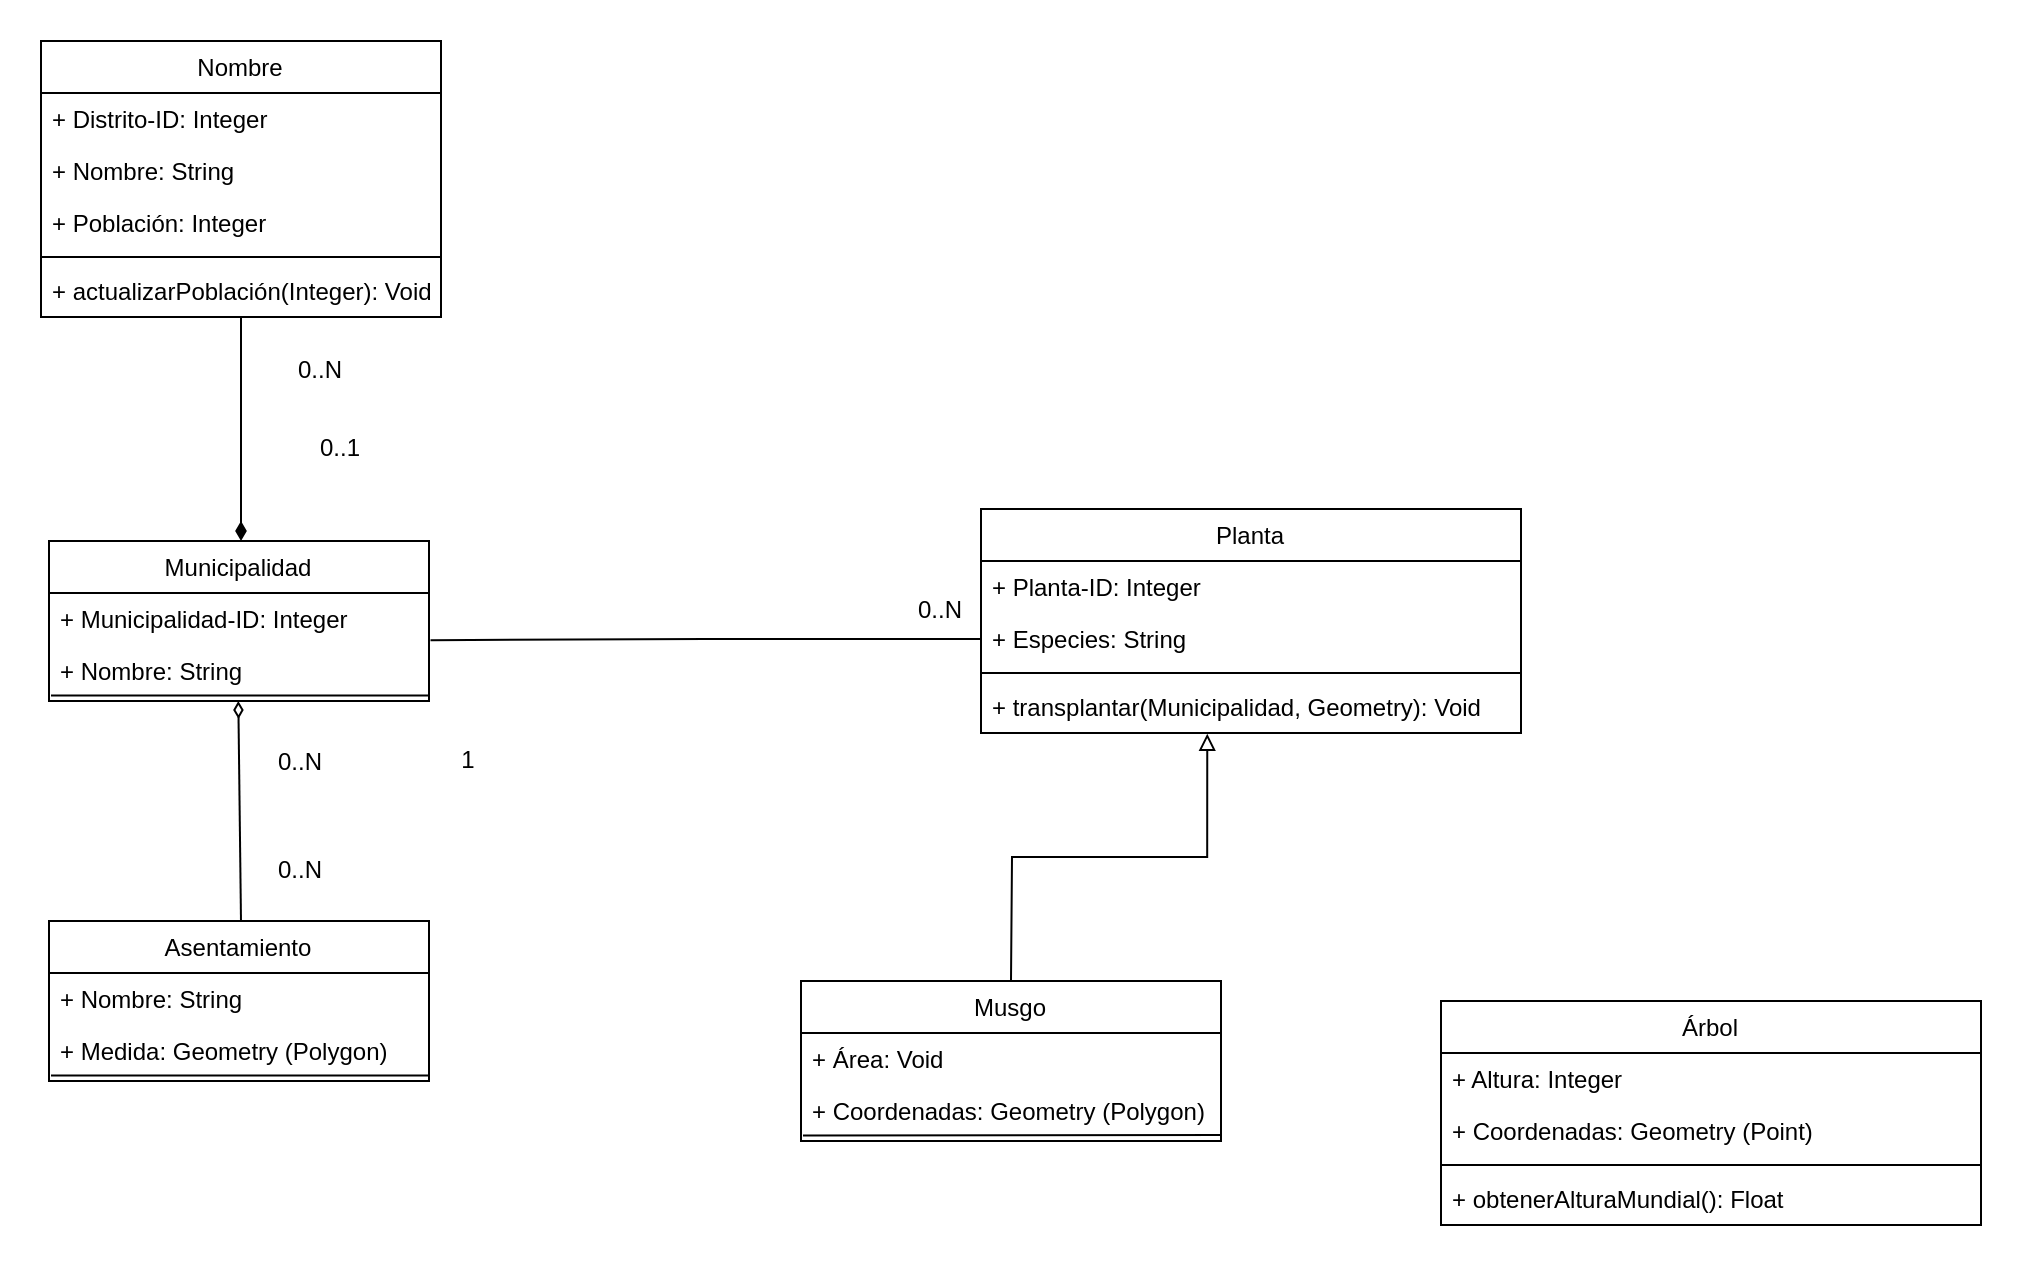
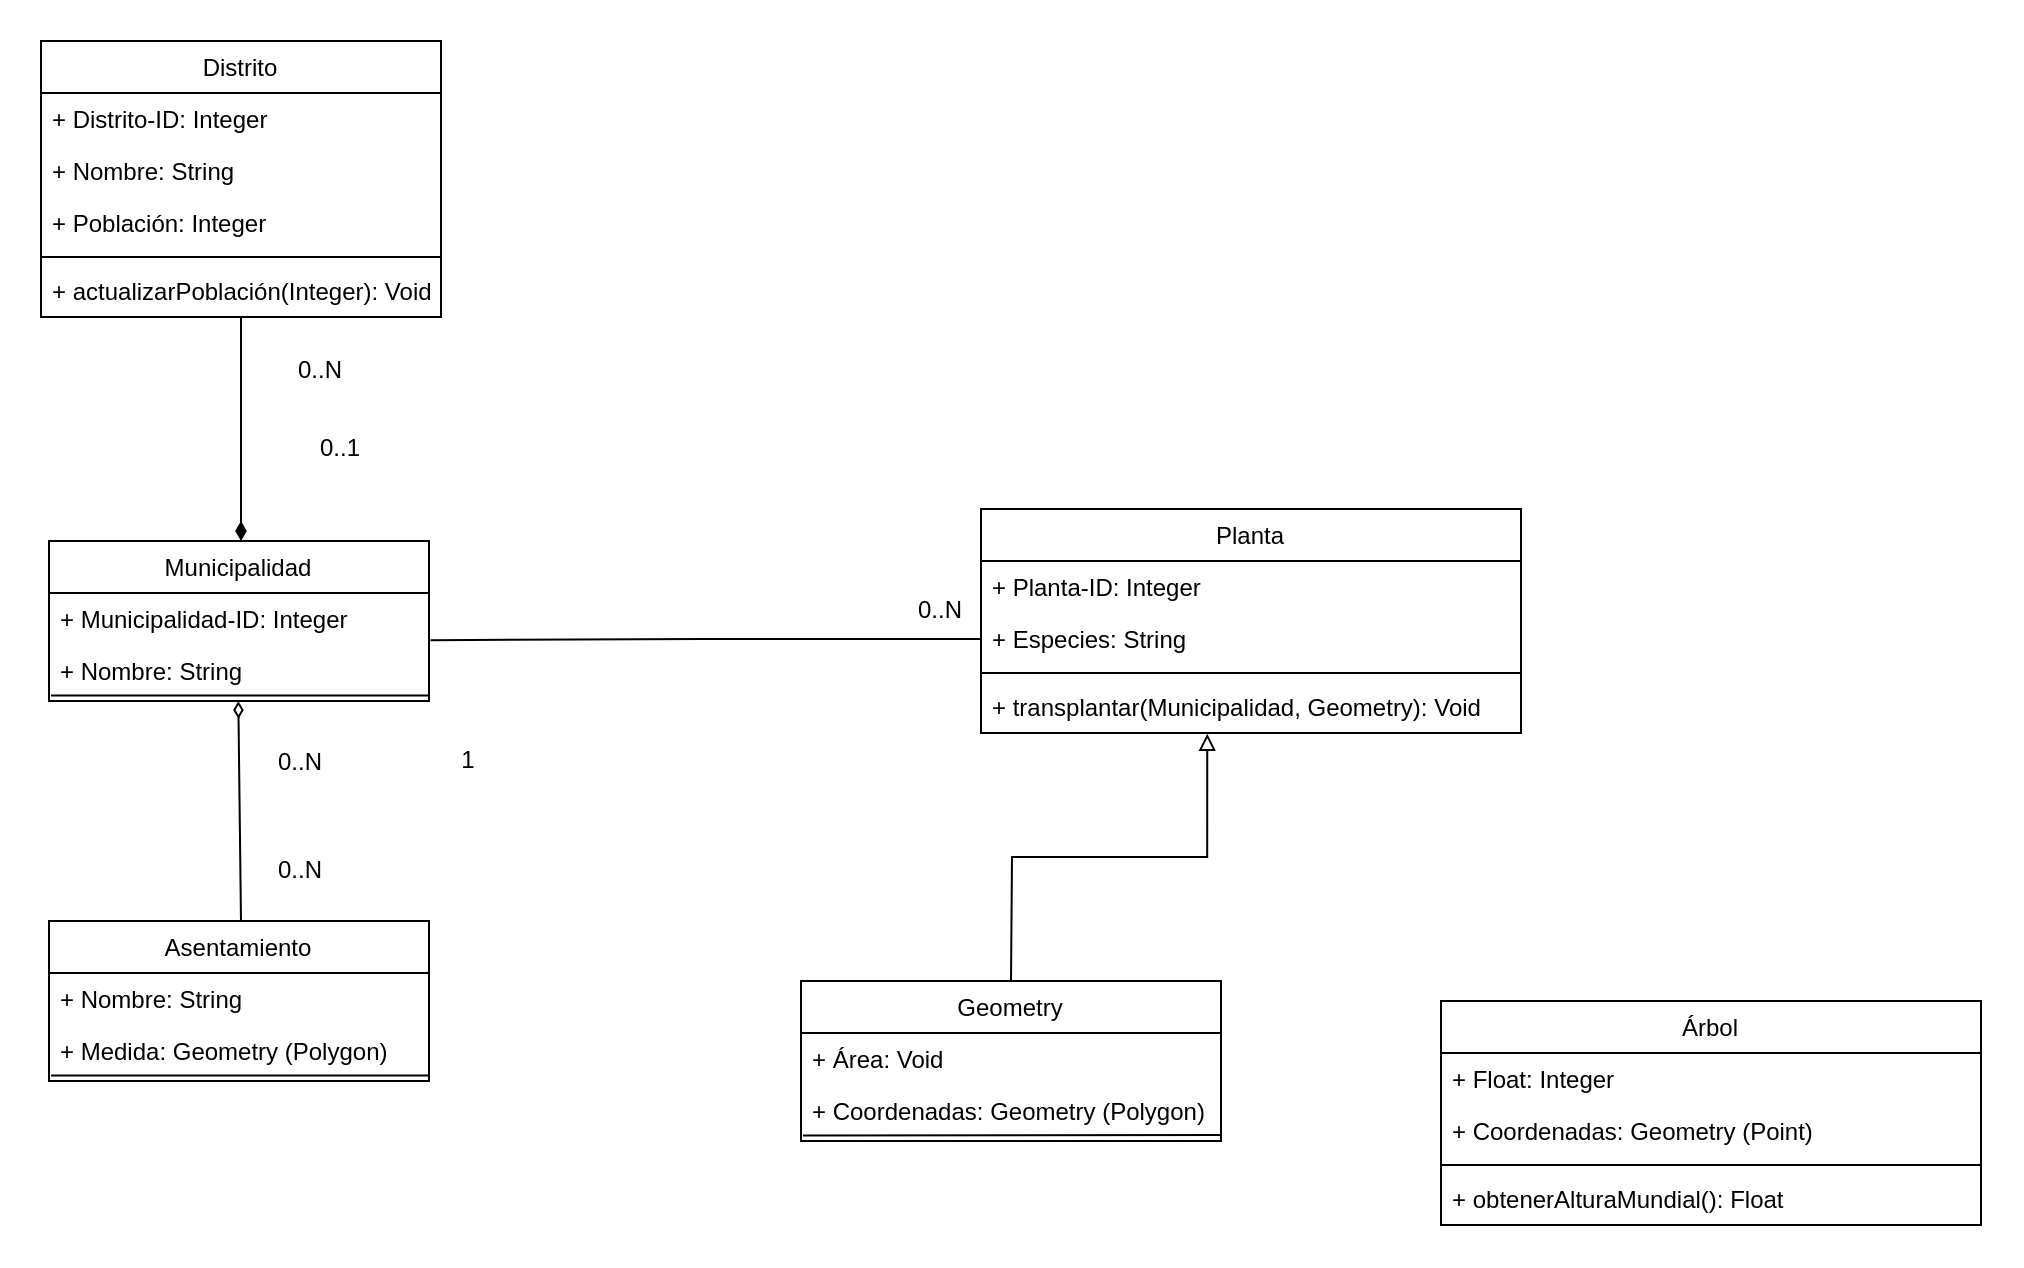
  <mxCell id="0" />
  <mxCell id="1" parent="0" />
- <mxCell id="2" value="Nombre" style="swimlane;fontStyle=0;align=center;verticalAlign=top;childLayout=stackLayout;horizontal=1;startSize=26;horizontalStack=0;resizeParent=1;resizeLast=0;collapsible=1;marginBottom=0;rounded=0;shadow=0;strokeWidth=1;" parent="1" vertex="1"><mxGeometry x="20" y="20" width="200" height="138" as="geometry"><mxRectangle x="230" y="140" width="160" height="26" as="alternateBounds" /></mxGeometry></mxCell>
+ <mxCell id="2" value="Distrito" style="swimlane;fontStyle=0;align=center;verticalAlign=top;childLayout=stackLayout;horizontal=1;startSize=26;horizontalStack=0;resizeParent=1;resizeLast=0;collapsible=1;marginBottom=0;rounded=0;shadow=0;strokeWidth=1;" parent="1" vertex="1"><mxGeometry x="20" y="20" width="200" height="138" as="geometry"><mxRectangle x="230" y="140" width="160" height="26" as="alternateBounds" /></mxGeometry></mxCell>
  <mxCell id="3" value="+ Distrito-ID: Integer" style="text;align=left;verticalAlign=top;spacingLeft=4;spacingRight=4;overflow=hidden;rotatable=0;points=[[0,0.5],[1,0.5]];portConstraint=eastwest;" parent="2" vertex="1"><mxGeometry y="26" width="200" height="26" as="geometry" /></mxCell>
  <mxCell id="4" value="+ Nombre: String" style="text;align=left;verticalAlign=top;spacingLeft=4;spacingRight=4;overflow=hidden;rotatable=0;points=[[0,0.5],[1,0.5]];portConstraint=eastwest;rounded=0;shadow=0;html=0;" parent="2" vertex="1"><mxGeometry y="52" width="200" height="26" as="geometry" /></mxCell>
  <mxCell id="5" value="+ Población: Integer" style="text;align=left;verticalAlign=top;spacingLeft=4;spacingRight=4;overflow=hidden;rotatable=0;points=[[0,0.5],[1,0.5]];portConstraint=eastwest;rounded=0;shadow=0;html=0;" parent="2" vertex="1"><mxGeometry y="78" width="200" height="26" as="geometry" /></mxCell>
  <mxCell id="6" value="" style="line;html=1;strokeWidth=1;align=left;verticalAlign=middle;spacingTop=-1;spacingLeft=3;spacingRight=3;rotatable=0;labelPosition=right;points=[];portConstraint=eastwest;" parent="2" vertex="1"><mxGeometry y="104" width="200" height="8" as="geometry" /></mxCell>
  <mxCell id="7" value="+ actualizarPoblación(Integer): Void" style="text;align=left;verticalAlign=top;spacingLeft=4;spacingRight=4;overflow=hidden;rotatable=0;points=[[0,0.5],[1,0.5]];portConstraint=eastwest;" parent="2" vertex="1"><mxGeometry y="112" width="200" height="26" as="geometry" /></mxCell>
  <mxCell id="8" value="Municipalidad" style="swimlane;fontStyle=0;align=center;verticalAlign=top;childLayout=stackLayout;horizontal=1;startSize=26;horizontalStack=0;resizeParent=1;resizeLast=0;collapsible=1;marginBottom=0;rounded=0;shadow=0;strokeWidth=1;" parent="1" vertex="1"><mxGeometry x="24" y="270" width="190" height="80" as="geometry"><mxRectangle x="340" y="380" width="170" height="26" as="alternateBounds" /></mxGeometry></mxCell>
  <mxCell id="9" value="+ Municipalidad-ID: Integer" style="text;align=left;verticalAlign=top;spacingLeft=4;spacingRight=4;overflow=hidden;rotatable=0;points=[[0,0.5],[1,0.5]];portConstraint=eastwest;" vertex="1" parent="8"><mxGeometry y="26" width="190" height="26" as="geometry" /></mxCell>
  <mxCell id="10" value="+ Nombre: String" style="text;align=left;verticalAlign=top;spacingLeft=4;spacingRight=4;overflow=hidden;rotatable=0;points=[[0,0.5],[1,0.5]];portConstraint=eastwest;" parent="8" vertex="1"><mxGeometry y="52" width="190" height="26" as="geometry" /></mxCell>
  <mxCell id="11" value="" style="endArrow=none;html=1;rounded=0;" edge="1" parent="8"><mxGeometry width="50" height="50" relative="1" as="geometry"><mxPoint x="1" y="77.31" as="sourcePoint" /><mxPoint x="190" y="77.31" as="targetPoint" /></mxGeometry></mxCell>
  <mxCell id="12" value="" style="endArrow=none;html=1;rounded=0;startArrow=diamondThin;startFill=1;strokeWidth=1;endFill=0;targetPerimeterSpacing=7;endSize=7;sourcePerimeterSpacing=7;startSize=7;" edge="1" parent="1"><mxGeometry width="50" height="50" relative="1" as="geometry"><mxPoint x="120" y="270" as="sourcePoint" /><mxPoint x="120" y="158" as="targetPoint" /></mxGeometry></mxCell>
  <mxCell id="13" value="Asentamiento" style="swimlane;fontStyle=0;align=center;verticalAlign=top;childLayout=stackLayout;horizontal=1;startSize=26;horizontalStack=0;resizeParent=1;resizeLast=0;collapsible=1;marginBottom=0;rounded=0;shadow=0;strokeWidth=1;" vertex="1" parent="1"><mxGeometry x="24" y="460" width="190" height="80" as="geometry"><mxRectangle x="340" y="380" width="170" height="26" as="alternateBounds" /></mxGeometry></mxCell>
  <mxCell id="14" value="+ Nombre: String" style="text;align=left;verticalAlign=top;spacingLeft=4;spacingRight=4;overflow=hidden;rotatable=0;points=[[0,0.5],[1,0.5]];portConstraint=eastwest;" vertex="1" parent="13"><mxGeometry y="26" width="190" height="26" as="geometry" /></mxCell>
  <mxCell id="15" value="" style="endArrow=none;html=1;rounded=0;" edge="1" parent="13"><mxGeometry width="50" height="50" relative="1" as="geometry"><mxPoint x="1" y="77.31" as="sourcePoint" /><mxPoint x="190" y="77.31" as="targetPoint" /></mxGeometry></mxCell>
  <mxCell id="16" value="+ Medida: Geometry (Polygon)" style="text;align=left;verticalAlign=top;spacingLeft=4;spacingRight=4;overflow=hidden;rotatable=0;points=[[0,0.5],[1,0.5]];portConstraint=eastwest;" vertex="1" parent="13"><mxGeometry y="52" width="190" height="26" as="geometry" /></mxCell>
  <mxCell id="17" value="" style="endArrow=diamondThin;html=1;rounded=0;startArrow=none;startFill=0;endFill=0;jumpSize=6;" edge="1" parent="1"><mxGeometry width="50" height="50" relative="1" as="geometry"><mxPoint x="120" y="460" as="sourcePoint" /><mxPoint x="118.66" y="350" as="targetPoint" /></mxGeometry></mxCell>
  <mxCell id="18" value="Planta" style="swimlane;fontStyle=0;align=center;verticalAlign=top;childLayout=stackLayout;horizontal=1;startSize=26;horizontalStack=0;resizeParent=1;resizeLast=0;collapsible=1;marginBottom=0;rounded=0;shadow=0;strokeWidth=1;" vertex="1" parent="1"><mxGeometry x="490" y="254" width="270" height="112" as="geometry"><mxRectangle x="230" y="140" width="160" height="26" as="alternateBounds" /></mxGeometry></mxCell>
  <mxCell id="19" value="+ Planta-ID: Integer" style="text;align=left;verticalAlign=top;spacingLeft=4;spacingRight=4;overflow=hidden;rotatable=0;points=[[0,0.5],[1,0.5]];portConstraint=eastwest;" vertex="1" parent="18"><mxGeometry y="26" width="270" height="26" as="geometry" /></mxCell>
  <mxCell id="20" value="+ Especies: String" style="text;align=left;verticalAlign=top;spacingLeft=4;spacingRight=4;overflow=hidden;rotatable=0;points=[[0,0.5],[1,0.5]];portConstraint=eastwest;rounded=0;shadow=0;html=0;" vertex="1" parent="18"><mxGeometry y="52" width="270" height="26" as="geometry" /></mxCell>
  <mxCell id="21" value="" style="line;html=1;strokeWidth=1;align=left;verticalAlign=middle;spacingTop=-1;spacingLeft=3;spacingRight=3;rotatable=0;labelPosition=right;points=[];portConstraint=eastwest;" vertex="1" parent="18"><mxGeometry y="78" width="270" height="8" as="geometry" /></mxCell>
  <mxCell id="22" value="+ transplantar(Municipalidad, Geometry): Void" style="text;align=left;verticalAlign=top;spacingLeft=4;spacingRight=4;overflow=hidden;rotatable=0;points=[[0,0.5],[1,0.5]];portConstraint=eastwest;" vertex="1" parent="18"><mxGeometry y="86" width="270" height="26" as="geometry" /></mxCell>
  <mxCell id="23" style="edgeStyle=orthogonalEdgeStyle;rounded=0;orthogonalLoop=1;jettySize=auto;html=1;entryX=1.004;entryY=-0.093;entryDx=0;entryDy=0;entryPerimeter=0;endArrow=none;endFill=0;" edge="1" parent="1" source="20" target="10"><mxGeometry relative="1" as="geometry" /></mxCell>
  <mxCell id="24" value="Árbol" style="swimlane;fontStyle=0;align=center;verticalAlign=top;childLayout=stackLayout;horizontal=1;startSize=26;horizontalStack=0;resizeParent=1;resizeLast=0;collapsible=1;marginBottom=0;rounded=0;shadow=0;strokeWidth=1;" vertex="1" parent="1"><mxGeometry x="720" y="500" width="270" height="112" as="geometry"><mxRectangle x="230" y="140" width="160" height="26" as="alternateBounds" /></mxGeometry></mxCell>
- <mxCell id="25" value="+ Altura: Integer" style="text;align=left;verticalAlign=top;spacingLeft=4;spacingRight=4;overflow=hidden;rotatable=0;points=[[0,0.5],[1,0.5]];portConstraint=eastwest;" vertex="1" parent="24"><mxGeometry y="26" width="270" height="26" as="geometry" /></mxCell>
+ <mxCell id="25" value="+ Float: Integer" style="text;align=left;verticalAlign=top;spacingLeft=4;spacingRight=4;overflow=hidden;rotatable=0;points=[[0,0.5],[1,0.5]];portConstraint=eastwest;" vertex="1" parent="24"><mxGeometry y="26" width="270" height="26" as="geometry" /></mxCell>
  <mxCell id="26" value="+ Coordenadas: Geometry (Point)" style="text;align=left;verticalAlign=top;spacingLeft=4;spacingRight=4;overflow=hidden;rotatable=0;points=[[0,0.5],[1,0.5]];portConstraint=eastwest;rounded=0;shadow=0;html=0;" vertex="1" parent="24"><mxGeometry y="52" width="270" height="26" as="geometry" /></mxCell>
  <mxCell id="27" value="" style="line;html=1;strokeWidth=1;align=left;verticalAlign=middle;spacingTop=-1;spacingLeft=3;spacingRight=3;rotatable=0;labelPosition=right;points=[];portConstraint=eastwest;" vertex="1" parent="24"><mxGeometry y="78" width="270" height="8" as="geometry" /></mxCell>
  <mxCell id="28" value="+ obtenerAlturaMundial(): Float" style="text;align=left;verticalAlign=top;spacingLeft=4;spacingRight=4;overflow=hidden;rotatable=0;points=[[0,0.5],[1,0.5]];portConstraint=eastwest;" vertex="1" parent="24"><mxGeometry y="86" width="270" height="26" as="geometry" /></mxCell>
- <mxCell id="29" value="Musgo" style="swimlane;fontStyle=0;align=center;verticalAlign=top;childLayout=stackLayout;horizontal=1;startSize=26;horizontalStack=0;resizeParent=1;resizeLast=0;collapsible=1;marginBottom=0;rounded=0;shadow=0;strokeWidth=1;" vertex="1" parent="1"><mxGeometry x="400" y="490" width="210" height="80" as="geometry"><mxRectangle x="340" y="380" width="170" height="26" as="alternateBounds" /></mxGeometry></mxCell>
+ <mxCell id="29" value="Geometry" style="swimlane;fontStyle=0;align=center;verticalAlign=top;childLayout=stackLayout;horizontal=1;startSize=26;horizontalStack=0;resizeParent=1;resizeLast=0;collapsible=1;marginBottom=0;rounded=0;shadow=0;strokeWidth=1;" vertex="1" parent="1"><mxGeometry x="400" y="490" width="210" height="80" as="geometry"><mxRectangle x="340" y="380" width="170" height="26" as="alternateBounds" /></mxGeometry></mxCell>
  <mxCell id="30" value="+ Área: Void" style="text;align=left;verticalAlign=top;spacingLeft=4;spacingRight=4;overflow=hidden;rotatable=0;points=[[0,0.5],[1,0.5]];portConstraint=eastwest;" vertex="1" parent="29"><mxGeometry y="26" width="210" height="26" as="geometry" /></mxCell>
  <mxCell id="31" value="" style="endArrow=none;html=1;rounded=0;" edge="1" parent="29"><mxGeometry width="50" height="50" relative="1" as="geometry"><mxPoint x="1" y="77.31" as="sourcePoint" /><mxPoint x="210" y="77" as="targetPoint" /></mxGeometry></mxCell>
  <mxCell id="32" value="+ Coordenadas: Geometry (Polygon)" style="text;align=left;verticalAlign=top;spacingLeft=4;spacingRight=4;overflow=hidden;rotatable=0;points=[[0,0.5],[1,0.5]];portConstraint=eastwest;" vertex="1" parent="29"><mxGeometry y="52" width="210" height="26" as="geometry" /></mxCell>
  <mxCell id="33" style="edgeStyle=orthogonalEdgeStyle;rounded=0;orthogonalLoop=1;jettySize=auto;html=1;entryX=0.419;entryY=1.013;entryDx=0;entryDy=0;entryPerimeter=0;endArrow=block;endFill=0;" edge="1" parent="1" target="22"><mxGeometry relative="1" as="geometry"><mxPoint x="505" y="490" as="sourcePoint" /></mxGeometry></mxCell>
  <mxCell id="34" value="0..N" style="text;html=1;align=center;verticalAlign=middle;whiteSpace=wrap;rounded=0;" vertex="1" parent="1"><mxGeometry x="120" y="366" width="60" height="30" as="geometry" /></mxCell>
  <mxCell id="35" value="0..N" style="text;html=1;align=center;verticalAlign=middle;whiteSpace=wrap;rounded=0;" vertex="1" parent="1"><mxGeometry x="120" y="420" width="60" height="30" as="geometry" /></mxCell>
  <mxCell id="36" value="0..N" style="text;html=1;align=center;verticalAlign=middle;whiteSpace=wrap;rounded=0;" vertex="1" parent="1"><mxGeometry x="130" y="170" width="60" height="30" as="geometry" /></mxCell>
  <mxCell id="37" value="0..1" style="text;html=1;align=center;verticalAlign=middle;whiteSpace=wrap;rounded=0;" vertex="1" parent="1"><mxGeometry x="140" y="209" width="60" height="30" as="geometry" /></mxCell>
  <mxCell id="38" value="0..N" style="text;html=1;align=center;verticalAlign=middle;whiteSpace=wrap;rounded=0;" vertex="1" parent="1"><mxGeometry x="440" y="290" width="60" height="30" as="geometry" /></mxCell>
  <mxCell id="39" value="1" style="text;html=1;align=center;verticalAlign=middle;whiteSpace=wrap;rounded=0;" vertex="1" parent="1"><mxGeometry x="214" y="365" width="40" height="30" as="geometry" /></mxCell>
